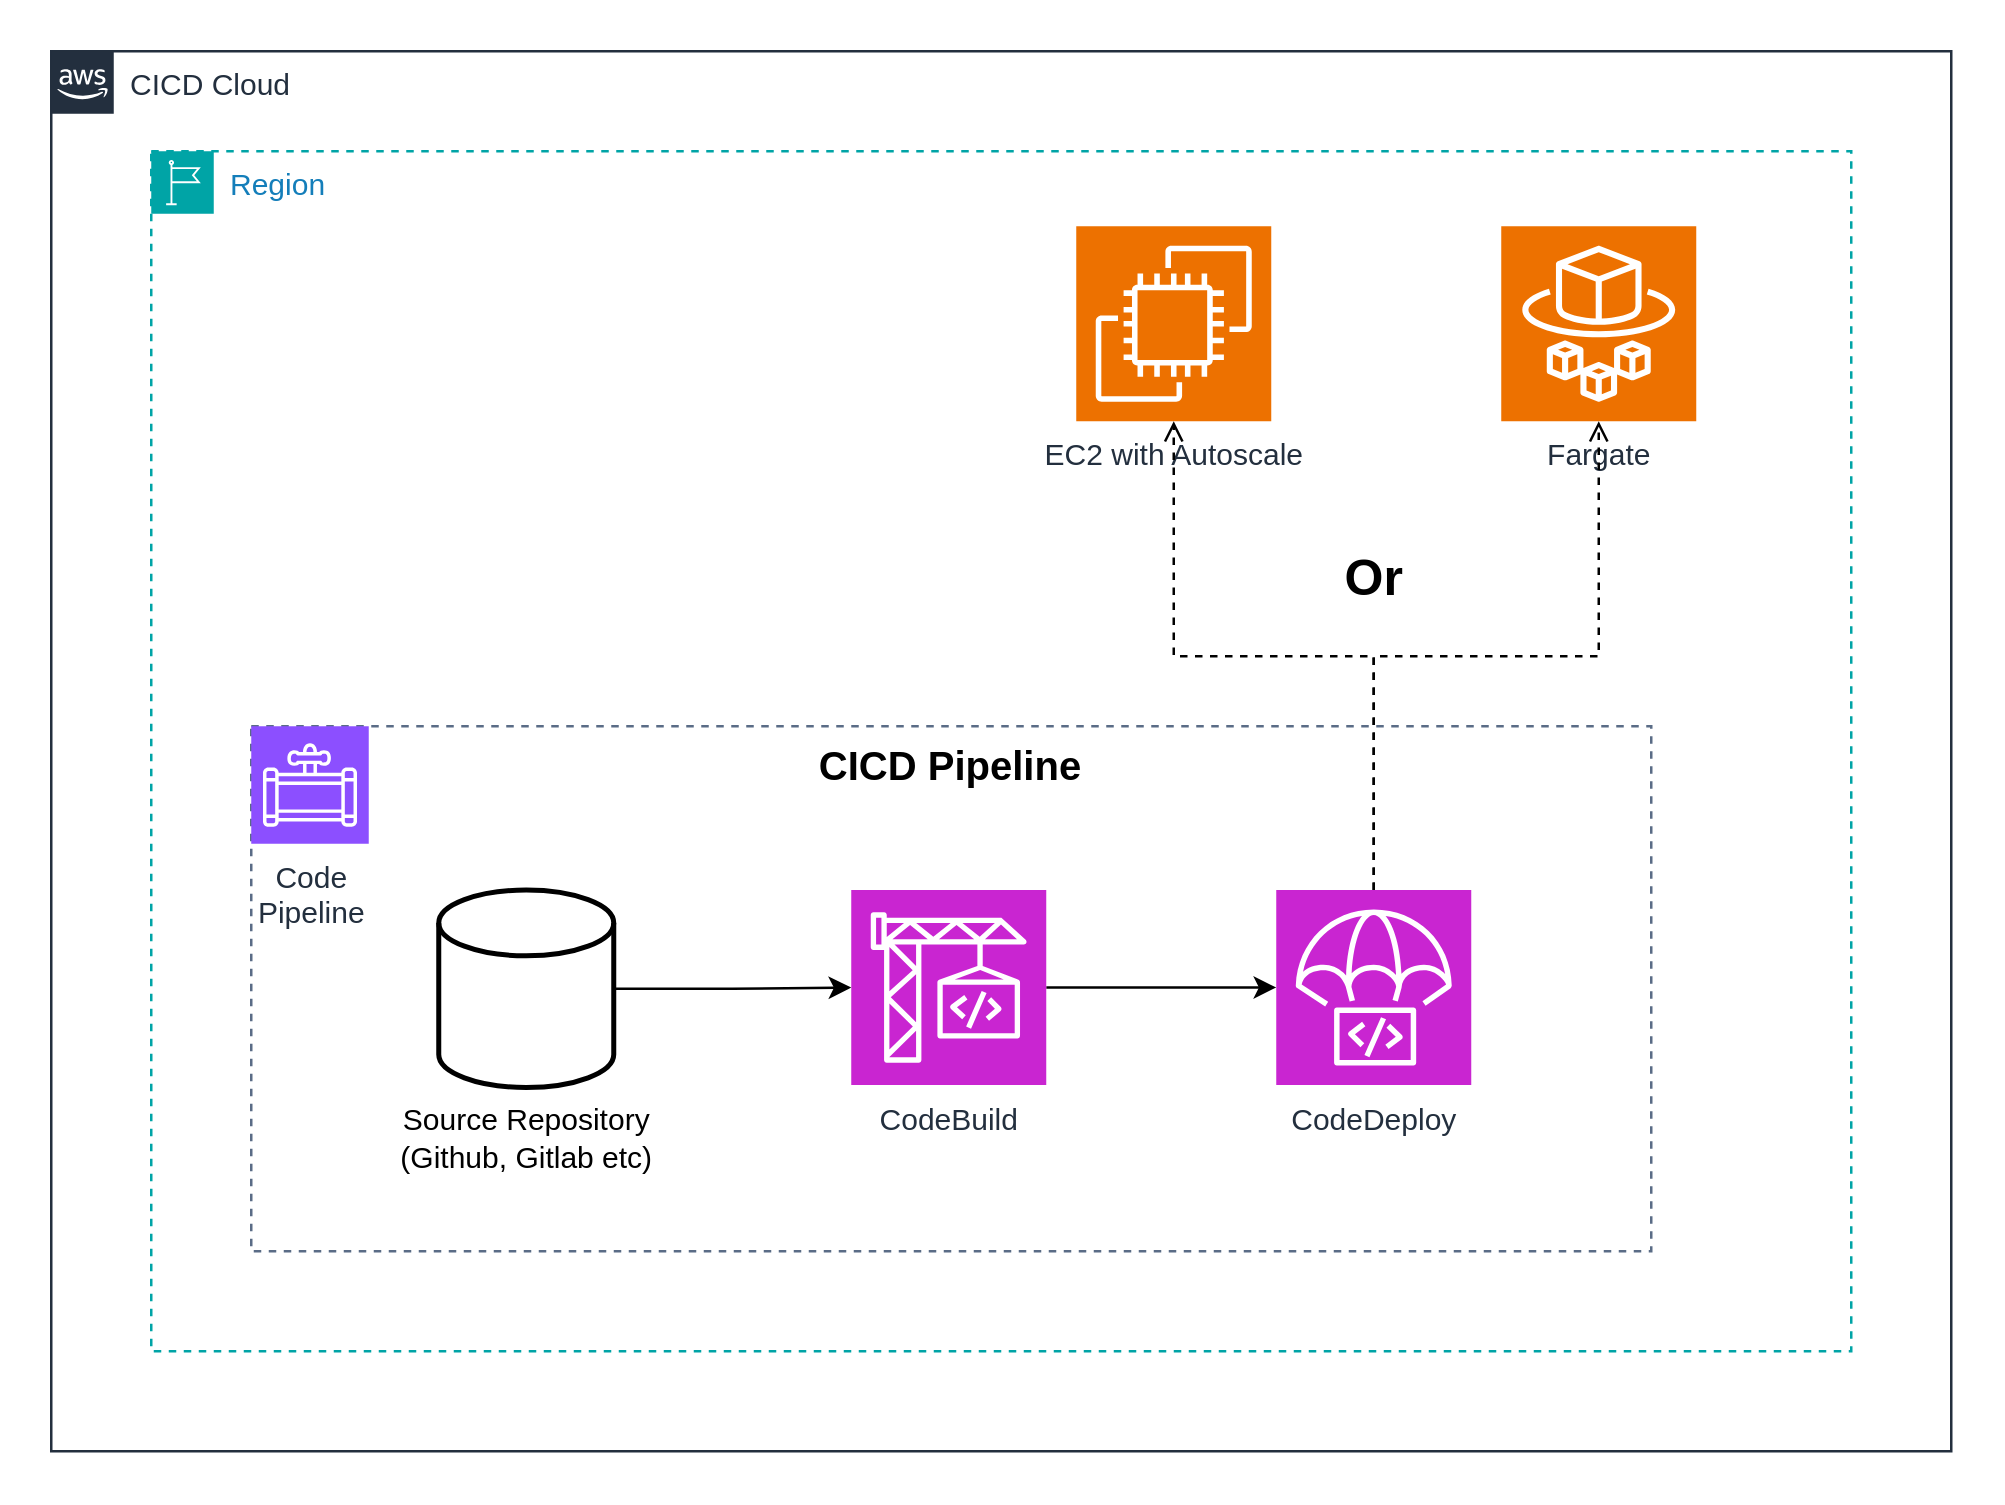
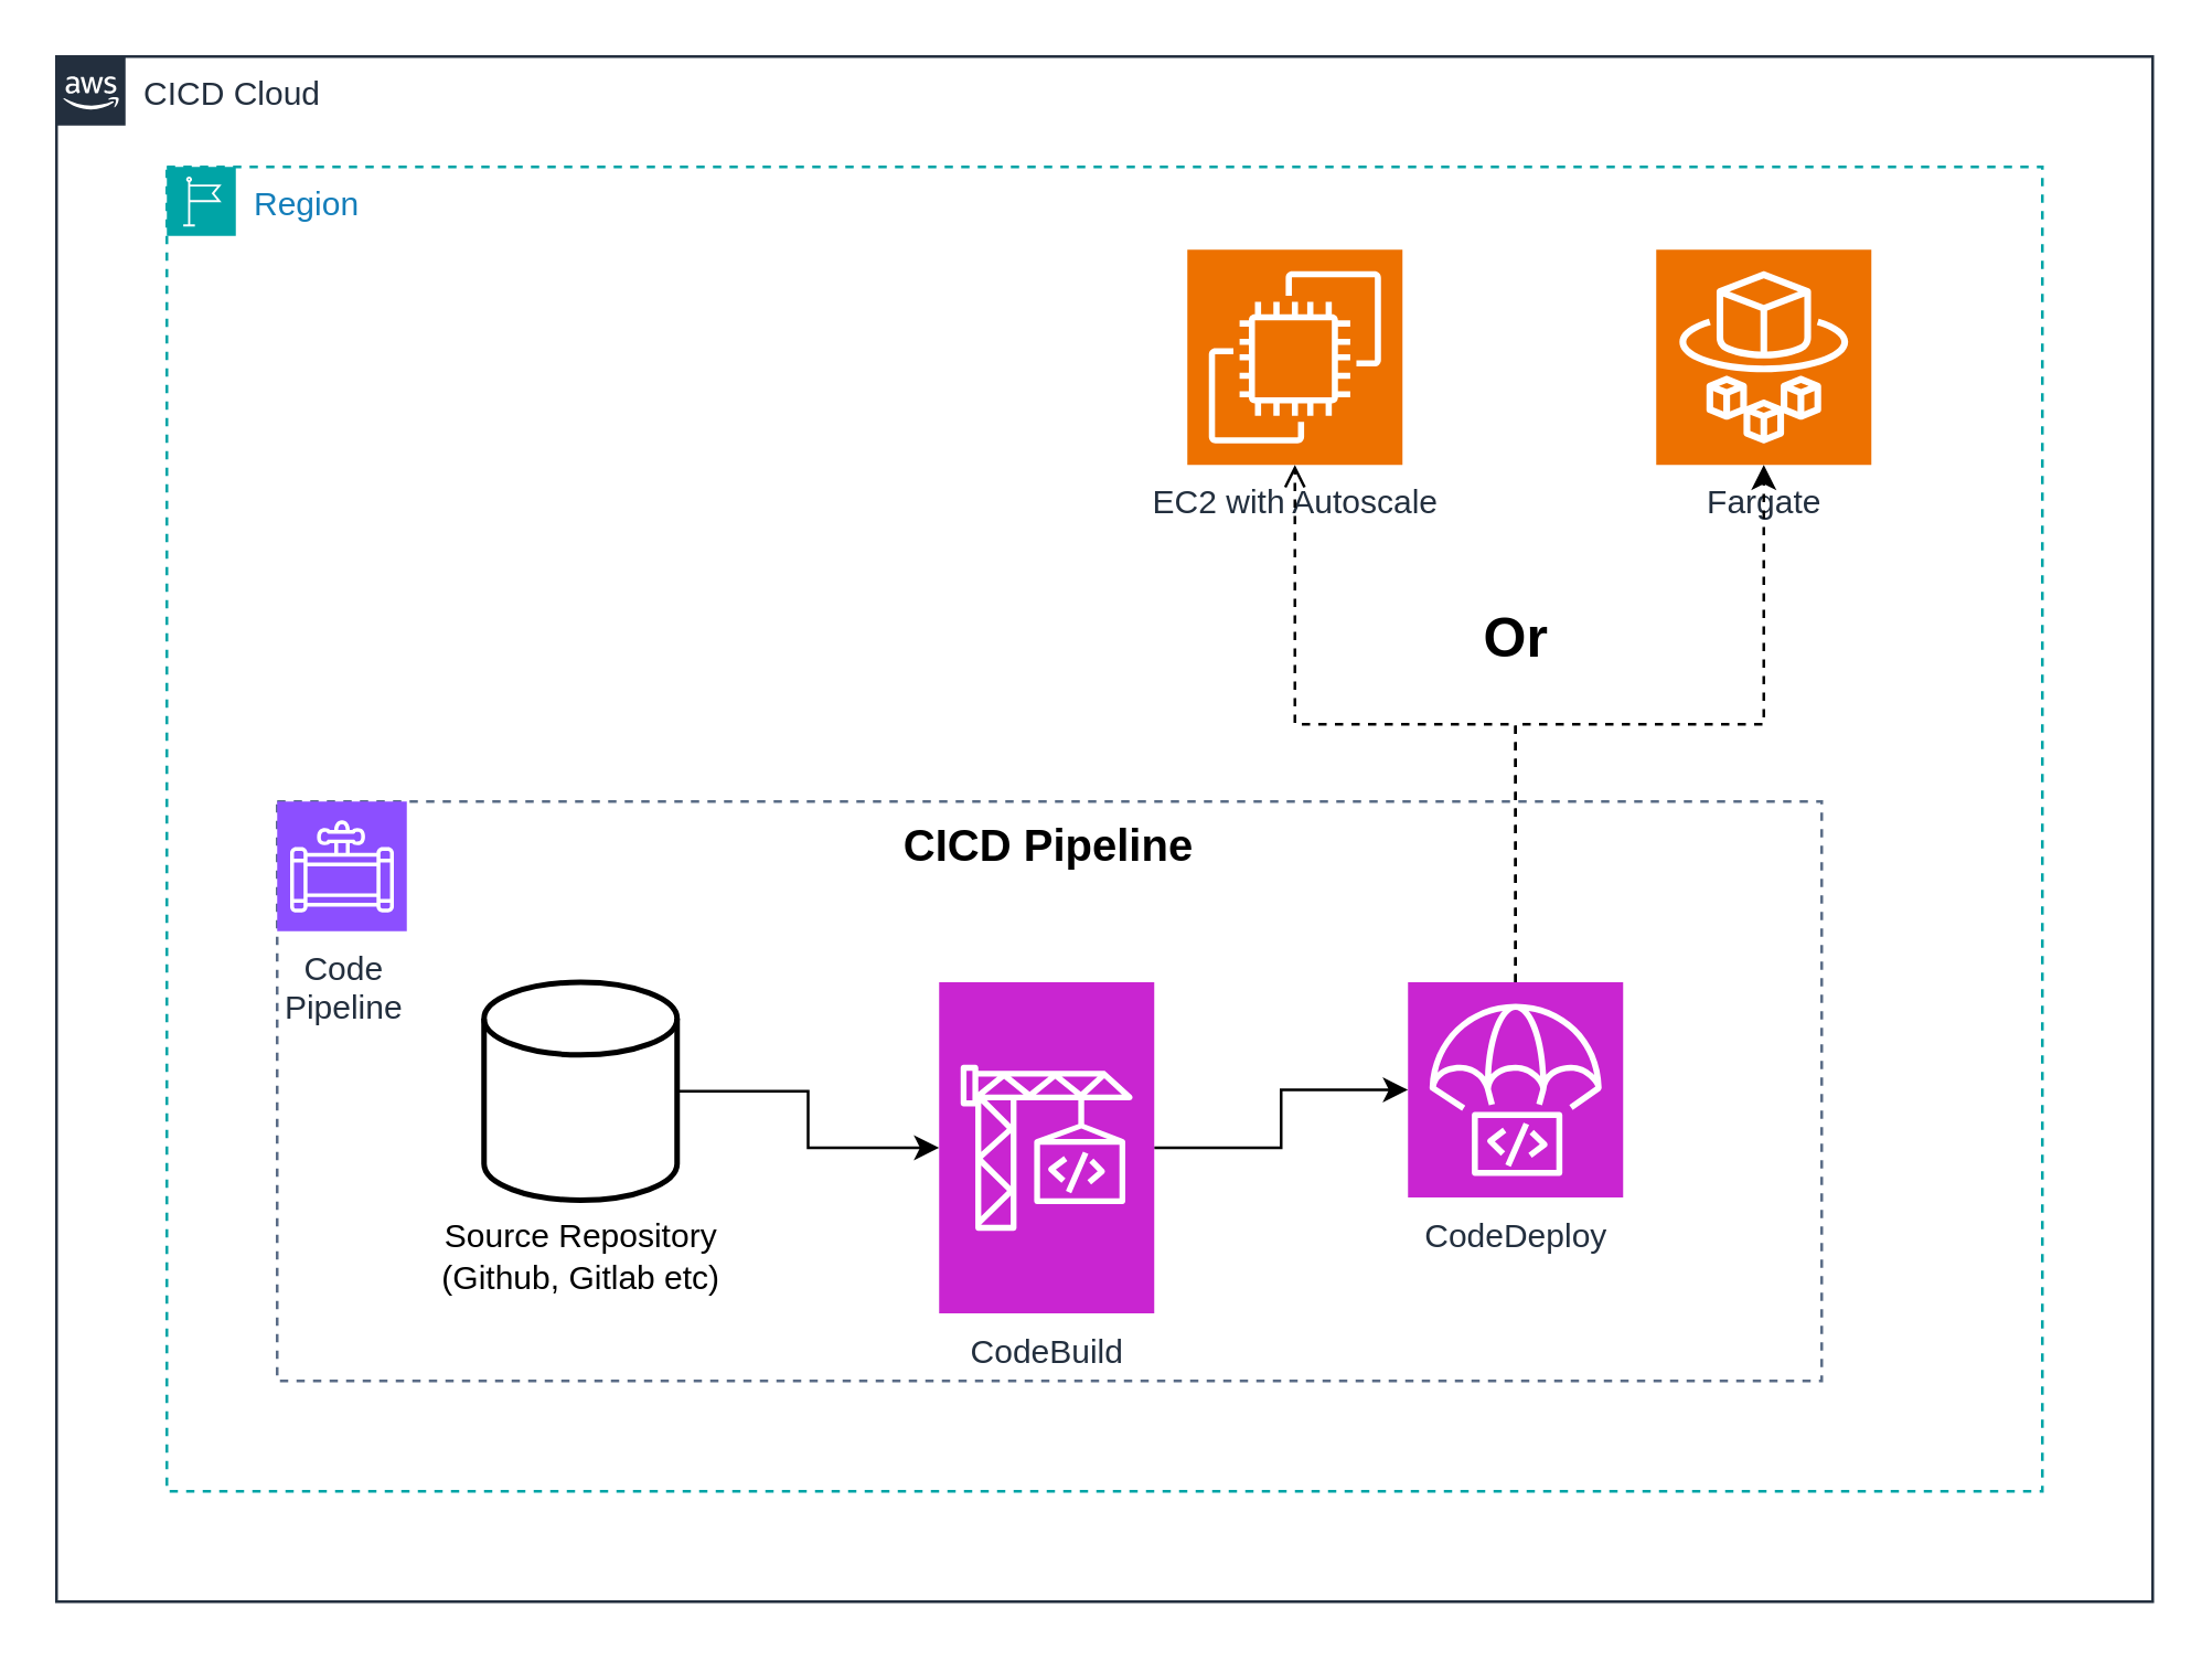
  <mxCell id="0" />
  <mxCell id="1" parent="0" />
  <mxCell id="2" value="CICD Pipeline" style="fillColor=none;strokeColor=#5A6C86;dashed=1;verticalAlign=top;fontStyle=1;fontColor=#000000;whiteSpace=wrap;html=1;fontSize=16;" vertex="1" parent="1"><mxGeometry x="100" y="290" width="560" height="210" as="geometry" /></mxCell>
  <mxCell id="3" style="edgeStyle=orthogonalEdgeStyle;rounded=0;orthogonalLoop=1;jettySize=auto;html=1;" edge="1" parent="1" source="4" target="12"><mxGeometry relative="1" as="geometry" /></mxCell>
- <mxCell id="4" value="CodeBuild" style="sketch=0;points=[[0,0,0],[0.25,0,0],[0.5,0,0],[0.75,0,0],[1,0,0],[0,1,0],[0.25,1,0],[0.5,1,0],[0.75,1,0],[1,1,0],[0,0.25,0],[0,0.5,0],[0,0.75,0],[1,0.25,0],[1,0.5,0],[1,0.75,0]];outlineConnect=0;fontColor=#232F3E;fillColor=#C925D1;strokeColor=#ffffff;dashed=0;verticalLabelPosition=bottom;verticalAlign=top;align=center;html=1;fontSize=12;fontStyle=0;aspect=fixed;shape=mxgraph.aws4.resourceIcon;resIcon=mxgraph.aws4.codebuild;" vertex="1" parent="1"><mxGeometry x="340" y="355.5" width="78" height="78" as="geometry" /></mxCell>
+ <mxCell id="4" value="CodeBuild" style="sketch=0;points=[[0,0,0],[0.25,0,0],[0.5,0,0],[0.75,0,0],[1,0,0],[0,1,0],[0.25,1,0],[0.5,1,0],[0.75,1,0],[1,1,0],[0,0.25,0],[0,0.5,0],[0,0.75,0],[1,0.25,0],[1,0.5,0],[1,0.75,0]];outlineConnect=0;fontColor=#232F3E;fillColor=#C925D1;strokeColor=#ffffff;dashed=0;verticalLabelPosition=bottom;verticalAlign=top;align=center;html=1;fontSize=12;fontStyle=0;aspect=fixed;shape=mxgraph.aws4.resourceIcon;resIcon=mxgraph.aws4.codebuild;" vertex="1" parent="1"><mxGeometry x="340" y="355.5" width="78" height="120" as="geometry" /></mxCell>
  <mxCell id="5" value="Code&lt;div&gt;Pipeline&lt;/div&gt;" style="sketch=0;points=[[0,0,0],[0.25,0,0],[0.5,0,0],[0.75,0,0],[1,0,0],[0,1,0],[0.25,1,0],[0.5,1,0],[0.75,1,0],[1,1,0],[0,0.25,0],[0,0.5,0],[0,0.75,0],[1,0.25,0],[1,0.5,0],[1,0.75,0]];outlineConnect=0;fontColor=#232F3E;fillColor=#8C4FFF;strokeColor=#ffffff;dashed=0;verticalLabelPosition=bottom;verticalAlign=top;align=center;html=1;fontSize=12;fontStyle=0;aspect=fixed;shape=mxgraph.aws4.resourceIcon;resIcon=mxgraph.aws4.data_pipeline;" vertex="1" parent="1"><mxGeometry x="100" y="290" width="47" height="47" as="geometry" /></mxCell>
  <mxCell id="6" value="" style="group" vertex="1" connectable="0" parent="1"><mxGeometry x="150" y="355.5" width="120" height="119" as="geometry" /></mxCell>
  <mxCell id="7" value="" style="strokeWidth=2;html=1;shape=mxgraph.flowchart.database;whiteSpace=wrap;" vertex="1" parent="6"><mxGeometry x="25" width="70" height="79" as="geometry" /></mxCell>
  <mxCell id="8" value="Source Repository&lt;div&gt;(Github, Gitlab etc)&lt;/div&gt;" style="text;html=1;align=center;verticalAlign=middle;resizable=0;points=[];autosize=1;strokeColor=none;fillColor=none;" vertex="1" parent="6"><mxGeometry y="79" width="120" height="40" as="geometry" /></mxCell>
  <mxCell id="9" style="edgeStyle=orthogonalEdgeStyle;rounded=0;orthogonalLoop=1;jettySize=auto;html=1;" edge="1" parent="1" source="7" target="4"><mxGeometry relative="1" as="geometry" /></mxCell>
  <mxCell id="10" value="CICD Cloud" style="points=[[0,0],[0.25,0],[0.5,0],[0.75,0],[1,0],[1,0.25],[1,0.5],[1,0.75],[1,1],[0.75,1],[0.5,1],[0.25,1],[0,1],[0,0.75],[0,0.5],[0,0.25]];outlineConnect=0;gradientColor=none;html=1;whiteSpace=wrap;fontSize=12;fontStyle=0;container=0;pointerEvents=0;collapsible=0;recursiveResize=0;shape=mxgraph.aws4.group;grIcon=mxgraph.aws4.group_aws_cloud_alt;strokeColor=#232F3E;fillColor=none;verticalAlign=top;align=left;spacingLeft=30;fontColor=#232F3E;dashed=0;" vertex="1" parent="1"><mxGeometry x="20" y="20" width="760" height="560" as="geometry" /></mxCell>
  <mxCell id="11" value="Region" style="points=[[0,0],[0.25,0],[0.5,0],[0.75,0],[1,0],[1,0.25],[1,0.5],[1,0.75],[1,1],[0.75,1],[0.5,1],[0.25,1],[0,1],[0,0.75],[0,0.5],[0,0.25]];outlineConnect=0;gradientColor=none;html=1;whiteSpace=wrap;fontSize=12;fontStyle=0;container=1;pointerEvents=0;collapsible=0;recursiveResize=0;shape=mxgraph.aws4.group;grIcon=mxgraph.aws4.group_region;strokeColor=#00A4A6;fillColor=none;verticalAlign=top;align=left;spacingLeft=30;fontColor=#147EBA;dashed=1;" vertex="1" parent="1"><mxGeometry x="60" y="60" width="680" height="480" as="geometry" /></mxCell>
  <mxCell id="12" value="CodeDeploy" style="sketch=0;points=[[0,0,0],[0.25,0,0],[0.5,0,0],[0.75,0,0],[1,0,0],[0,1,0],[0.25,1,0],[0.5,1,0],[0.75,1,0],[1,1,0],[0,0.25,0],[0,0.5,0],[0,0.75,0],[1,0.25,0],[1,0.5,0],[1,0.75,0]];outlineConnect=0;fontColor=#232F3E;fillColor=#C925D1;strokeColor=#ffffff;dashed=0;verticalLabelPosition=bottom;verticalAlign=top;align=center;html=1;fontSize=12;fontStyle=0;aspect=fixed;shape=mxgraph.aws4.resourceIcon;resIcon=mxgraph.aws4.codedeploy;" vertex="1" parent="11"><mxGeometry x="450" y="295.5" width="78" height="78" as="geometry" /></mxCell>
  <mxCell id="13" value="Or" style="text;html=1;align=center;verticalAlign=middle;resizable=0;points=[];autosize=1;strokeColor=none;fillColor=none;fontSize=20;fontStyle=1" vertex="1" parent="11"><mxGeometry x="464" y="150" width="50" height="40" as="geometry" /></mxCell>
  <mxCell id="14" value="EC2 with Autoscale" style="sketch=0;points=[[0,0,0],[0.25,0,0],[0.5,0,0],[0.75,0,0],[1,0,0],[0,1,0],[0.25,1,0],[0.5,1,0],[0.75,1,0],[1,1,0],[0,0.25,0],[0,0.5,0],[0,0.75,0],[1,0.25,0],[1,0.5,0],[1,0.75,0]];outlineConnect=0;fontColor=#232F3E;fillColor=#ED7100;strokeColor=#ffffff;dashed=0;verticalLabelPosition=bottom;verticalAlign=top;align=center;html=1;fontSize=12;fontStyle=0;aspect=fixed;shape=mxgraph.aws4.resourceIcon;resIcon=mxgraph.aws4.ec2;" vertex="1" parent="1"><mxGeometry x="430" y="90" width="78" height="78" as="geometry" /></mxCell>
  <mxCell id="15" value="Fargate" style="sketch=0;points=[[0,0,0],[0.25,0,0],[0.5,0,0],[0.75,0,0],[1,0,0],[0,1,0],[0.25,1,0],[0.5,1,0],[0.75,1,0],[1,1,0],[0,0.25,0],[0,0.5,0],[0,0.75,0],[1,0.25,0],[1,0.5,0],[1,0.75,0]];outlineConnect=0;fontColor=#232F3E;fillColor=#ED7100;strokeColor=#ffffff;dashed=0;verticalLabelPosition=bottom;verticalAlign=top;align=center;html=1;fontSize=12;fontStyle=0;aspect=fixed;shape=mxgraph.aws4.resourceIcon;resIcon=mxgraph.aws4.fargate;" vertex="1" parent="1"><mxGeometry x="600" y="90" width="78" height="78" as="geometry" /></mxCell>
- <mxCell id="16" style="edgeStyle=orthogonalEdgeStyle;rounded=0;orthogonalLoop=1;jettySize=auto;html=1;dashed=1;endArrow=open;" edge="1" parent="1" source="12" target="15"><mxGeometry relative="1" as="geometry"><Array as="points"><mxPoint x="549" y="262" /><mxPoint x="639" y="262" /></Array></mxGeometry></mxCell>
+ <mxCell id="16" style="edgeStyle=orthogonalEdgeStyle;rounded=0;orthogonalLoop=1;jettySize=auto;html=1;dashed=1;" edge="1" parent="1" source="12" target="15"><mxGeometry relative="1" as="geometry"><Array as="points"><mxPoint x="549" y="262" /><mxPoint x="639" y="262" /></Array></mxGeometry></mxCell>
  <mxCell id="17" style="edgeStyle=orthogonalEdgeStyle;rounded=0;orthogonalLoop=1;jettySize=auto;html=1;dashed=1;entryX=0.5;entryY=1;entryDx=0;entryDy=0;entryPerimeter=0;endArrow=open;" edge="1" parent="1" source="12" target="14"><mxGeometry relative="1" as="geometry"><Array as="points"><mxPoint x="549" y="262" /><mxPoint x="469" y="262" /></Array></mxGeometry></mxCell>
